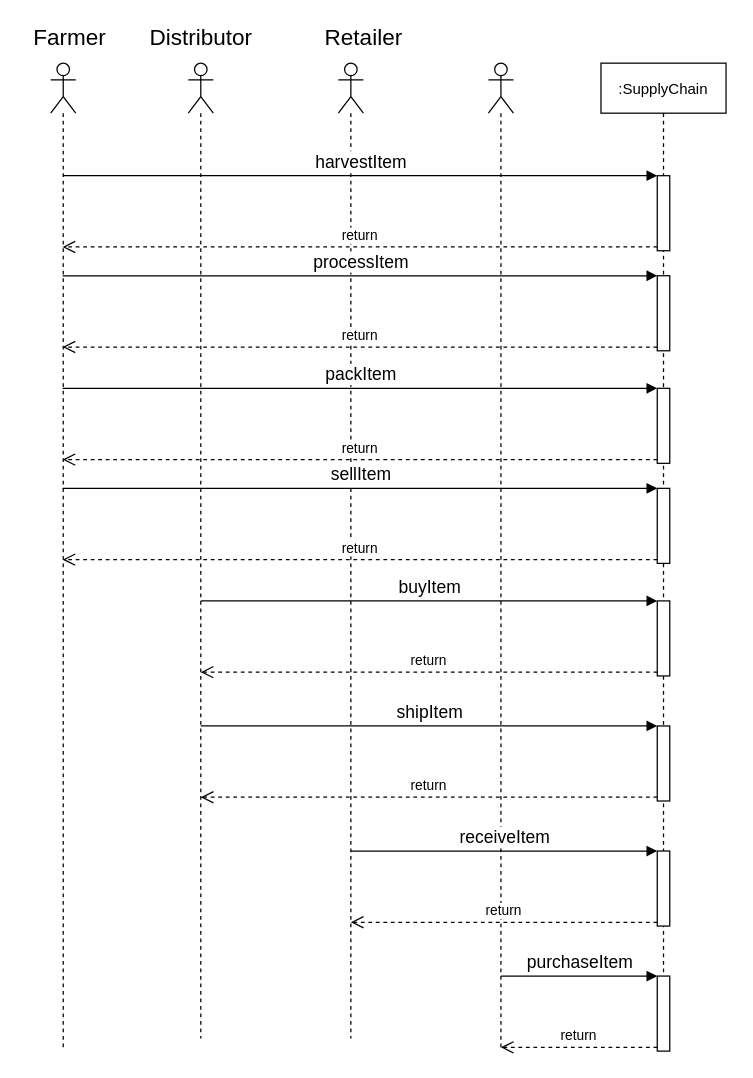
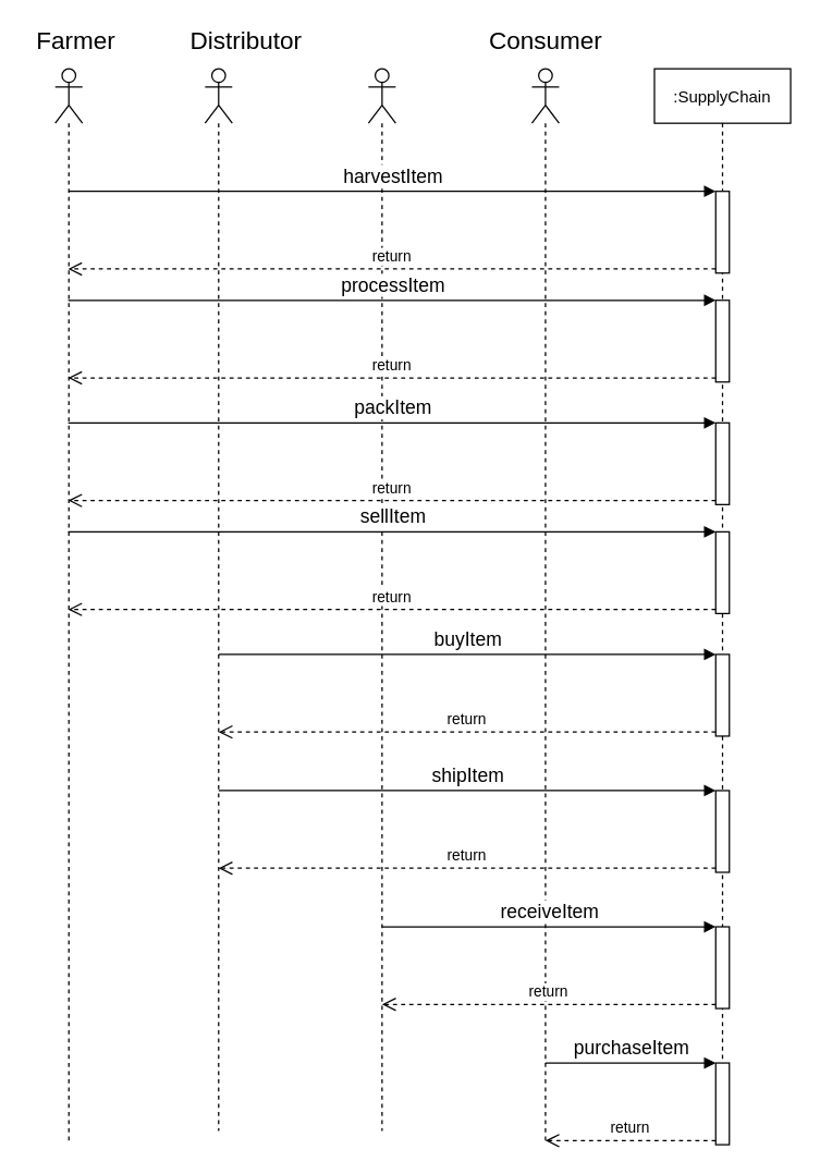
  <mxCell id="0" />
  <mxCell id="1" parent="0" />
  <mxCell id="2" value=":SupplyChain" style="shape=umlLifeline;perimeter=lifelinePerimeter;container=1;collapsible=0;recursiveResize=0;rounded=0;shadow=0;strokeWidth=1;" parent="1" vertex="1"><mxGeometry x="480" y="50" width="100" height="790" as="geometry" /></mxCell>
  <mxCell id="3" value="" style="shape=umlLifeline;participant=umlActor;perimeter=lifelinePerimeter;whiteSpace=wrap;html=1;container=1;collapsible=0;recursiveResize=0;verticalAlign=top;spacingTop=36;outlineConnect=0;" vertex="1" parent="1"><mxGeometry x="40" y="50" width="20" height="790" as="geometry" /></mxCell>
  <mxCell id="4" value="" style="shape=umlLifeline;participant=umlActor;perimeter=lifelinePerimeter;whiteSpace=wrap;html=1;container=1;collapsible=0;recursiveResize=0;verticalAlign=top;spacingTop=36;outlineConnect=0;" vertex="1" parent="1"><mxGeometry x="150" y="50" width="20" height="780" as="geometry" /></mxCell>
  <mxCell id="5" value="" style="shape=umlLifeline;participant=umlActor;perimeter=lifelinePerimeter;whiteSpace=wrap;html=1;container=1;collapsible=0;recursiveResize=0;verticalAlign=top;spacingTop=36;outlineConnect=0;" vertex="1" parent="1"><mxGeometry x="270" y="50" width="20" height="780" as="geometry" /></mxCell>
  <mxCell id="6" value="" style="shape=umlLifeline;participant=umlActor;perimeter=lifelinePerimeter;whiteSpace=wrap;html=1;container=1;collapsible=0;recursiveResize=0;verticalAlign=top;spacingTop=36;outlineConnect=0;" vertex="1" parent="1"><mxGeometry x="390" y="50" width="20" height="790" as="geometry" /></mxCell>
  <mxCell id="7" value="" style="html=1;points=[];perimeter=orthogonalPerimeter;" vertex="1" parent="1"><mxGeometry x="525" y="140" width="10" height="60" as="geometry" /></mxCell>
  <mxCell id="8" value="&lt;font style=&quot;font-size: 14px&quot;&gt;harvestItem&lt;/font&gt;" style="html=1;verticalAlign=bottom;endArrow=block;entryX=0;entryY=0;" edge="1" target="7" parent="1"><mxGeometry relative="1" as="geometry"><mxPoint x="50" y="140" as="sourcePoint" /><Array as="points"><mxPoint x="170" y="140" /></Array></mxGeometry></mxCell>
  <mxCell id="9" value="return" style="html=1;verticalAlign=bottom;endArrow=open;dashed=1;endSize=8;exitX=0;exitY=0.95;" edge="1" source="7" parent="1" target="3"><mxGeometry relative="1" as="geometry"><mxPoint x="50" y="216" as="targetPoint" /></mxGeometry></mxCell>
  <mxCell id="10" value="&lt;font style=&quot;font-size: 18px&quot;&gt;Farmer&lt;/font&gt;" style="text;html=1;resizable=0;autosize=1;align=center;verticalAlign=middle;points=[];fillColor=none;strokeColor=none;rounded=0;strokeWidth=6;" vertex="1" parent="1"><mxGeometry x="20" y="20" width="70" height="20" as="geometry" /></mxCell>
- <mxCell id="11" value="&lt;font style=&quot;font-size: 18px&quot;&gt;Distributor&lt;/font&gt;" style="text;html=1;resizable=0;autosize=1;align=center;verticalAlign=middle;points=[];fillColor=none;strokeColor=none;rounded=0;strokeWidth=6;" vertex="1" parent="1"><mxGeometry x="110" y="20" width="100" height="20" as="geometry" /></mxCell>
- <mxCell id="12" value="&lt;font style=&quot;font-size: 18px&quot;&gt;Retailer&lt;/font&gt;" style="text;html=1;resizable=0;autosize=1;align=center;verticalAlign=middle;points=[];fillColor=none;strokeColor=none;rounded=0;strokeWidth=6;" vertex="1" parent="1"><mxGeometry x="250" y="20" width="80" height="20" as="geometry" /></mxCell>
+ <mxCell id="11" value="&lt;font style=&quot;font-size: 18px&quot;&gt;Distributor&lt;/font&gt;" style="text;html=1;resizable=0;autosize=1;align=center;verticalAlign=middle;points=[];fillColor=none;strokeColor=none;rounded=0;strokeWidth=6;" vertex="1" parent="1"><mxGeometry x="130" y="20" width="100" height="20" as="geometry" /></mxCell>
+ <mxCell id="13" value="&lt;font style=&quot;font-size: 18px&quot;&gt;Consumer&lt;/font&gt;" style="text;html=1;resizable=0;autosize=1;align=center;verticalAlign=middle;points=[];fillColor=none;strokeColor=none;rounded=0;strokeWidth=6;" vertex="1" parent="1"><mxGeometry x="350" y="20" width="100" height="20" as="geometry" /></mxCell>
  <mxCell id="14" value="" style="html=1;points=[];perimeter=orthogonalPerimeter;strokeWidth=1;" vertex="1" parent="1"><mxGeometry x="525" y="220" width="10" height="60" as="geometry" /></mxCell>
  <mxCell id="15" value="&lt;font style=&quot;font-size: 14px&quot;&gt;processItem&lt;/font&gt;" style="html=1;verticalAlign=bottom;endArrow=block;entryX=0;entryY=0;" edge="1" target="14" parent="1" source="3"><mxGeometry relative="1" as="geometry"><mxPoint x="450" y="220" as="sourcePoint" /></mxGeometry></mxCell>
  <mxCell id="16" value="return" style="html=1;verticalAlign=bottom;endArrow=open;dashed=1;endSize=8;exitX=0;exitY=0.95;" edge="1" source="14" parent="1" target="3"><mxGeometry relative="1" as="geometry"><mxPoint x="450" y="277" as="targetPoint" /></mxGeometry></mxCell>
  <mxCell id="17" value="" style="html=1;points=[];perimeter=orthogonalPerimeter;strokeWidth=1;" vertex="1" parent="1"><mxGeometry x="525" y="310" width="10" height="60" as="geometry" /></mxCell>
  <mxCell id="18" value="&lt;font style=&quot;font-size: 14px&quot;&gt;packItem&lt;/font&gt;&lt;span style=&quot;color: rgba(0 , 0 , 0 , 0) ; font-family: monospace ; background-color: rgb(248 , 249 , 250) ; font-size: 0px&quot;&gt;%3CmxGraphModel%3E%3Croot%3E%3CmxCell%20id%3D%220%22%2F%3E%3CmxCell%20id%3D%221%22%20parent%3D%220%22%2F%3E%3CmxCell%20id%3D%222%22%20value%3D%22%22%20style%3D%22html%3D1%3Bpoints%3D%5B%5D%3Bperimeter%3DorthogonalPerimeter%3BstrokeWidth%3D1%3B%22%20vertex%3D%221%22%20parent%3D%221%22%3E%3CmxGeometry%20x%3D%22525%22%20y%3D%22250%22%20width%3D%2210%22%20height%3D%2260%22%20as%3D%22geometry%22%2F%3E%3C%2FmxCell%3E%3CmxCell%20id%3D%223%22%20value%3D%22processItem%22%20style%3D%22html%3D1%3BverticalAlign%3Dbottom%3BendArrow%3Dblock%3BentryX%3D0%3BentryY%3D0%3B%22%20edge%3D%221%22%20target%3D%222%22%20parent%3D%221%22%3E%3CmxGeometry%20relative%3D%221%22%20as%3D%22geometry%22%3E%3CmxPoint%20x%3D%2249.5%22%20y%3D%22250%22%20as%3D%22sourcePoint%22%2F%3E%3C%2FmxGeometry%3E%3C%2FmxCell%3E%3CmxCell%20id%3D%224%22%20value%3D%22return%22%20style%3D%22html%3D1%3BverticalAlign%3Dbottom%3BendArrow%3Dopen%3Bdashed%3D1%3BendSize%3D8%3BexitX%3D0%3BexitY%3D0.95%3B%22%20edge%3D%221%22%20source%3D%222%22%20parent%3D%221%22%3E%3CmxGeometry%20relative%3D%221%22%20as%3D%22geometry%22%3E%3CmxPoint%20x%3D%2249.5%22%20y%3D%22307%22%20as%3D%22targetPoint%22%2F%3E%3C%2FmxGeometry%3E%3C%2FmxCell%3E%3C%2Froot%3E%3C%2FmxGraphModel%3E&lt;/span&gt;" style="html=1;verticalAlign=bottom;endArrow=block;entryX=0;entryY=0;" edge="1" parent="1" target="17"><mxGeometry relative="1" as="geometry"><mxPoint x="49.5" y="310" as="sourcePoint" /></mxGeometry></mxCell>
  <mxCell id="19" value="return" style="html=1;verticalAlign=bottom;endArrow=open;dashed=1;endSize=8;exitX=0;exitY=0.95;" edge="1" parent="1" source="17"><mxGeometry relative="1" as="geometry"><mxPoint x="49.5" y="367" as="targetPoint" /></mxGeometry></mxCell>
  <mxCell id="20" value="" style="html=1;points=[];perimeter=orthogonalPerimeter;strokeWidth=1;" vertex="1" parent="1"><mxGeometry x="525" y="390" width="10" height="60" as="geometry" /></mxCell>
  <mxCell id="21" value="&lt;font style=&quot;font-size: 14px&quot;&gt;sellItem&lt;/font&gt;" style="html=1;verticalAlign=bottom;endArrow=block;entryX=0;entryY=0;" edge="1" parent="1" target="20"><mxGeometry relative="1" as="geometry"><mxPoint x="49.5" y="390" as="sourcePoint" /></mxGeometry></mxCell>
  <mxCell id="22" value="return" style="html=1;verticalAlign=bottom;endArrow=open;dashed=1;endSize=8;exitX=0;exitY=0.95;" edge="1" parent="1" source="20"><mxGeometry relative="1" as="geometry"><mxPoint x="49.5" y="447" as="targetPoint" /></mxGeometry></mxCell>
  <mxCell id="23" value="" style="html=1;points=[];perimeter=orthogonalPerimeter;strokeWidth=1;" vertex="1" parent="1"><mxGeometry x="525" y="480" width="10" height="60" as="geometry" /></mxCell>
  <mxCell id="24" value="&lt;font style=&quot;font-size: 14px&quot;&gt;buyItem&lt;/font&gt;" style="html=1;verticalAlign=bottom;endArrow=block;entryX=0;entryY=0;" edge="1" parent="1" target="23"><mxGeometry relative="1" as="geometry"><mxPoint x="160" y="480" as="sourcePoint" /></mxGeometry></mxCell>
  <mxCell id="25" value="return" style="html=1;verticalAlign=bottom;endArrow=open;dashed=1;endSize=8;exitX=0;exitY=0.95;" edge="1" parent="1" source="23"><mxGeometry relative="1" as="geometry"><mxPoint x="160" y="537" as="targetPoint" /></mxGeometry></mxCell>
  <mxCell id="26" value="" style="html=1;points=[];perimeter=orthogonalPerimeter;strokeWidth=1;" vertex="1" parent="1"><mxGeometry x="525" y="580" width="10" height="60" as="geometry" /></mxCell>
  <mxCell id="27" value="&lt;font style=&quot;font-size: 14px&quot;&gt;shipItem&lt;/font&gt;" style="html=1;verticalAlign=bottom;endArrow=block;entryX=0;entryY=0;" edge="1" parent="1" target="26"><mxGeometry relative="1" as="geometry"><mxPoint x="160" y="580" as="sourcePoint" /></mxGeometry></mxCell>
  <mxCell id="28" value="return" style="html=1;verticalAlign=bottom;endArrow=open;dashed=1;endSize=8;exitX=0;exitY=0.95;" edge="1" parent="1" source="26"><mxGeometry relative="1" as="geometry"><mxPoint x="160" y="637" as="targetPoint" /></mxGeometry></mxCell>
  <mxCell id="29" value="" style="html=1;points=[];perimeter=orthogonalPerimeter;strokeWidth=1;" vertex="1" parent="1"><mxGeometry x="525" y="680" width="10" height="60" as="geometry" /></mxCell>
  <mxCell id="30" value="&lt;font style=&quot;font-size: 14px&quot;&gt;receiveItem&lt;/font&gt;" style="html=1;verticalAlign=bottom;endArrow=block;entryX=0;entryY=0;" edge="1" parent="1" target="29"><mxGeometry relative="1" as="geometry"><mxPoint x="280" y="680" as="sourcePoint" /></mxGeometry></mxCell>
  <mxCell id="31" value="return" style="html=1;verticalAlign=bottom;endArrow=open;dashed=1;endSize=8;exitX=0;exitY=0.95;" edge="1" parent="1" source="29"><mxGeometry relative="1" as="geometry"><mxPoint x="280" y="737" as="targetPoint" /></mxGeometry></mxCell>
  <mxCell id="32" value="" style="html=1;points=[];perimeter=orthogonalPerimeter;strokeWidth=1;" vertex="1" parent="1"><mxGeometry x="525" y="780" width="10" height="60" as="geometry" /></mxCell>
  <mxCell id="33" value="&lt;font style=&quot;font-size: 14px&quot;&gt;purchaseItem&lt;/font&gt;" style="html=1;verticalAlign=bottom;endArrow=block;entryX=0;entryY=0;" edge="1" parent="1" target="32"><mxGeometry relative="1" as="geometry"><mxPoint x="400" y="780" as="sourcePoint" /></mxGeometry></mxCell>
  <mxCell id="34" value="return" style="html=1;verticalAlign=bottom;endArrow=open;dashed=1;endSize=8;exitX=0;exitY=0.95;" edge="1" parent="1" source="32"><mxGeometry relative="1" as="geometry"><mxPoint x="400" y="837" as="targetPoint" /></mxGeometry></mxCell>
